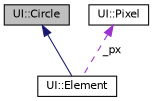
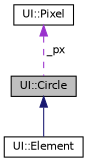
  digraph {
    node [color=black fillcolor=white fontname=Helvetica fontsize=10 shape=record style=filled]
    edge [dir=back fontname=Helvetica fontsize=10 labelfontname=Helvetica labelfontsize=10]
    n1 [fillcolor=grey75 fontcolor=black height=0.2 label="UI::Circle" width=0.4]
    n2 [height=0.2 label="UI::Element" width=0.4]
    n3 [height=0.2 label="UI::Pixel" width=0.4]
    n1 -> n2 [color=midnightblue style=solid]
-   n3 -> n2 [color=darkorchid3 label=" _px" style=dashed]
+   n3 -> n1 [color=darkorchid3 label=" _px" style=dashed]
  }
